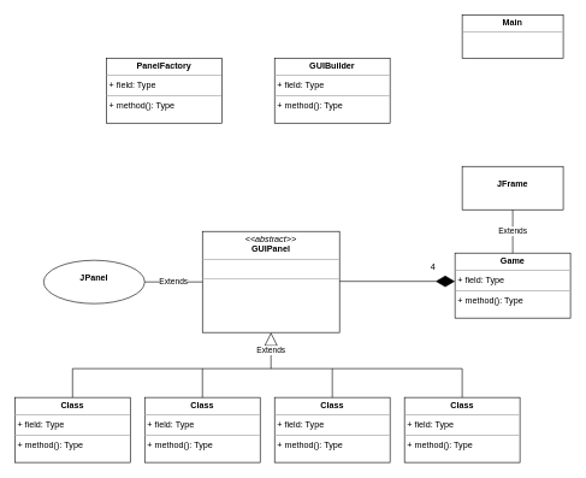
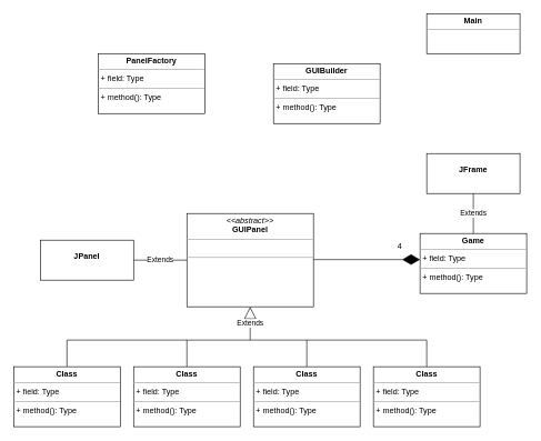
  <mxCell id="0" />
  <mxCell id="1" parent="0" />
  <mxCell id="2" value="&lt;p style=&quot;margin: 0px ; margin-top: 4px ; text-align: center&quot;&gt;&lt;i&gt;&amp;lt;&amp;lt;abstract&amp;gt;&amp;gt;&lt;/i&gt;&lt;br&gt;&lt;b&gt;GUIPanel&lt;/b&gt;&lt;/p&gt;&lt;hr size=&quot;1&quot;&gt;&lt;p style=&quot;margin: 0px ; margin-left: 4px&quot;&gt;&lt;br&gt;&lt;/p&gt;&lt;hr size=&quot;1&quot;&gt;&lt;p style=&quot;margin: 0px ; margin-left: 4px&quot;&gt;&lt;br&gt;&lt;/p&gt;" style="verticalAlign=top;align=left;overflow=fill;fontSize=12;fontFamily=Helvetica;html=1;" parent="1" vertex="1"><mxGeometry x="280" y="320" width="190" height="140" as="geometry" /></mxCell>
- <mxCell id="3" value="&lt;p style=&quot;margin: 0px ; margin-top: 4px ; text-align: center&quot;&gt;&lt;br&gt;&lt;b&gt;JPanel&lt;/b&gt;&lt;/p&gt;" style="ellipse;verticalAlign=top;align=left;overflow=fill;fontSize=12;fontFamily=Helvetica;html=1;" vertex="1" parent="1"><mxGeometry x="60" y="360" width="140" height="60" as="geometry" /></mxCell>
+ <mxCell id="3" value="&lt;p style=&quot;margin: 0px ; margin-top: 4px ; text-align: center&quot;&gt;&lt;br&gt;&lt;b&gt;JPanel&lt;/b&gt;&lt;/p&gt;" style="verticalAlign=top;align=left;overflow=fill;fontSize=12;fontFamily=Helvetica;html=1;" vertex="1" parent="1"><mxGeometry x="60" y="360" width="140" height="60" as="geometry" /></mxCell>
  <mxCell id="4" value="&lt;p style=&quot;margin:0px;margin-top:4px;text-align:center;&quot;&gt;&lt;b&gt;Class&lt;/b&gt;&lt;/p&gt;&lt;hr size=&quot;1&quot;/&gt;&lt;p style=&quot;margin:0px;margin-left:4px;&quot;&gt;+ field: Type&lt;/p&gt;&lt;hr size=&quot;1&quot;/&gt;&lt;p style=&quot;margin:0px;margin-left:4px;&quot;&gt;+ method(): Type&lt;/p&gt;" style="verticalAlign=top;align=left;overflow=fill;fontSize=12;fontFamily=Helvetica;html=1;" vertex="1" parent="1"><mxGeometry x="20" y="550" width="160" height="90" as="geometry" /></mxCell>
  <mxCell id="5" value="&lt;p style=&quot;margin:0px;margin-top:4px;text-align:center;&quot;&gt;&lt;b&gt;Class&lt;/b&gt;&lt;/p&gt;&lt;hr size=&quot;1&quot;/&gt;&lt;p style=&quot;margin:0px;margin-left:4px;&quot;&gt;+ field: Type&lt;/p&gt;&lt;hr size=&quot;1&quot;/&gt;&lt;p style=&quot;margin:0px;margin-left:4px;&quot;&gt;+ method(): Type&lt;/p&gt;" style="verticalAlign=top;align=left;overflow=fill;fontSize=12;fontFamily=Helvetica;html=1;" vertex="1" parent="1"><mxGeometry x="200" y="550" width="160" height="90" as="geometry" /></mxCell>
  <mxCell id="6" value="&lt;p style=&quot;margin:0px;margin-top:4px;text-align:center;&quot;&gt;&lt;b&gt;Class&lt;/b&gt;&lt;/p&gt;&lt;hr size=&quot;1&quot;/&gt;&lt;p style=&quot;margin:0px;margin-left:4px;&quot;&gt;+ field: Type&lt;/p&gt;&lt;hr size=&quot;1&quot;/&gt;&lt;p style=&quot;margin:0px;margin-left:4px;&quot;&gt;+ method(): Type&lt;/p&gt;" style="verticalAlign=top;align=left;overflow=fill;fontSize=12;fontFamily=Helvetica;html=1;" vertex="1" parent="1"><mxGeometry x="380" y="550" width="160" height="90" as="geometry" /></mxCell>
  <mxCell id="7" value="&lt;p style=&quot;margin:0px;margin-top:4px;text-align:center;&quot;&gt;&lt;b&gt;Class&lt;/b&gt;&lt;/p&gt;&lt;hr size=&quot;1&quot;/&gt;&lt;p style=&quot;margin:0px;margin-left:4px;&quot;&gt;+ field: Type&lt;/p&gt;&lt;hr size=&quot;1&quot;/&gt;&lt;p style=&quot;margin:0px;margin-left:4px;&quot;&gt;+ method(): Type&lt;/p&gt;" style="verticalAlign=top;align=left;overflow=fill;fontSize=12;fontFamily=Helvetica;html=1;" vertex="1" parent="1"><mxGeometry x="560" y="550" width="160" height="90" as="geometry" /></mxCell>
  <mxCell id="8" value="Extends" style="endArrow=block;endSize=16;endFill=0;html=1;entryX=0.5;entryY=1;entryDx=0;entryDy=0;" edge="1" parent="1" target="2"><mxGeometry width="160" relative="1" as="geometry"><mxPoint x="375" y="510" as="sourcePoint" /><mxPoint x="455" y="510" as="targetPoint" /><Array as="points"><mxPoint x="375" y="510" /></Array></mxGeometry></mxCell>
  <mxCell id="9" value="" style="endArrow=none;html=1;" edge="1" parent="1"><mxGeometry width="50" height="50" relative="1" as="geometry"><mxPoint x="100" y="550" as="sourcePoint" /><mxPoint x="100" y="510" as="targetPoint" /></mxGeometry></mxCell>
  <mxCell id="10" value="" style="endArrow=none;html=1;" edge="1" parent="1"><mxGeometry width="50" height="50" relative="1" as="geometry"><mxPoint x="100" y="510" as="sourcePoint" /><mxPoint x="380" y="510" as="targetPoint" /><Array as="points" /></mxGeometry></mxCell>
  <mxCell id="11" value="" style="endArrow=none;html=1;" edge="1" parent="1"><mxGeometry width="50" height="50" relative="1" as="geometry"><mxPoint x="280" y="550" as="sourcePoint" /><mxPoint x="280" y="510" as="targetPoint" /></mxGeometry></mxCell>
  <mxCell id="12" value="" style="endArrow=none;html=1;" edge="1" parent="1"><mxGeometry width="50" height="50" relative="1" as="geometry"><mxPoint x="640" y="550" as="sourcePoint" /><mxPoint x="640" y="510" as="targetPoint" /></mxGeometry></mxCell>
  <mxCell id="13" value="" style="endArrow=none;html=1;" edge="1" parent="1"><mxGeometry width="50" height="50" relative="1" as="geometry"><mxPoint x="640" y="510" as="sourcePoint" /><mxPoint x="380" y="510" as="targetPoint" /></mxGeometry></mxCell>
  <mxCell id="14" value="" style="endArrow=none;html=1;exitX=0.5;exitY=0;exitDx=0;exitDy=0;" edge="1" parent="1" source="6"><mxGeometry width="50" height="50" relative="1" as="geometry"><mxPoint x="390" y="460" as="sourcePoint" /><mxPoint x="460" y="510" as="targetPoint" /></mxGeometry></mxCell>
  <mxCell id="15" value="&lt;p style=&quot;margin: 0px ; margin-top: 4px ; text-align: center&quot;&gt;&lt;b&gt;Game&lt;/b&gt;&lt;/p&gt;&lt;hr size=&quot;1&quot;&gt;&lt;p style=&quot;margin: 0px ; margin-left: 4px&quot;&gt;+ field: Type&lt;/p&gt;&lt;hr size=&quot;1&quot;&gt;&lt;p style=&quot;margin: 0px ; margin-left: 4px&quot;&gt;+ method(): Type&lt;/p&gt;" style="verticalAlign=top;align=left;overflow=fill;fontSize=12;fontFamily=Helvetica;html=1;" vertex="1" parent="1"><mxGeometry x="630" y="350" width="160" height="90" as="geometry" /></mxCell>
  <mxCell id="16" value="&lt;p style=&quot;margin: 0px ; margin-top: 4px ; text-align: center&quot;&gt;&lt;br&gt;&lt;b&gt;JFrame&lt;/b&gt;&lt;/p&gt;" style="verticalAlign=top;align=left;overflow=fill;fontSize=12;fontFamily=Helvetica;html=1;" vertex="1" parent="1"><mxGeometry x="640" y="230" width="140" height="60" as="geometry" /></mxCell>
  <mxCell id="17" value="" style="endArrow=diamondThin;endFill=1;endSize=24;html=1;" edge="1" parent="1"><mxGeometry width="160" relative="1" as="geometry"><mxPoint x="470" y="389.17" as="sourcePoint" /><mxPoint x="630" y="389.17" as="targetPoint" /></mxGeometry></mxCell>
  <mxCell id="18" value="4" style="text;html=1;strokeColor=none;fillColor=none;align=center;verticalAlign=middle;whiteSpace=wrap;rounded=0;" vertex="1" parent="1"><mxGeometry x="580" y="360" width="40" height="20" as="geometry" /></mxCell>
  <mxCell id="19" value="Extends" style="endArrow=none;endSize=16;endFill=0;html=1;exitX=0.5;exitY=0;exitDx=0;exitDy=0;entryX=0.5;entryY=1;entryDx=0;entryDy=0;" edge="1" parent="1" source="15" target="16"><mxGeometry width="160" relative="1" as="geometry"><mxPoint x="540" y="300" as="sourcePoint" /><mxPoint x="700" y="300" as="targetPoint" /></mxGeometry></mxCell>
  <mxCell id="20" value="Extends" style="endArrow=none;endSize=16;endFill=0;html=1;exitX=0;exitY=0.5;exitDx=0;exitDy=0;entryX=1;entryY=0.5;entryDx=0;entryDy=0;" edge="1" parent="1" source="2" target="3"><mxGeometry width="160" relative="1" as="geometry"><mxPoint x="327" y="440" as="sourcePoint" /><mxPoint x="487" y="440" as="targetPoint" /></mxGeometry></mxCell>
  <mxCell id="21" value="&lt;p style=&quot;margin: 0px ; margin-top: 4px ; text-align: center&quot;&gt;&lt;b&gt;PanelFactory&lt;/b&gt;&lt;/p&gt;&lt;hr size=&quot;1&quot;&gt;&lt;p style=&quot;margin: 0px ; margin-left: 4px&quot;&gt;+ field: Type&lt;/p&gt;&lt;hr size=&quot;1&quot;&gt;&lt;p style=&quot;margin: 0px ; margin-left: 4px&quot;&gt;+ method(): Type&lt;/p&gt;" style="verticalAlign=top;align=left;overflow=fill;fontSize=12;fontFamily=Helvetica;html=1;" vertex="1" parent="1"><mxGeometry x="147" y="80" width="160" height="90" as="geometry" /></mxCell>
- <mxCell id="22" value="&lt;p style=&quot;margin: 0px ; margin-top: 4px ; text-align: center&quot;&gt;&lt;b&gt;GUIBuilder&lt;/b&gt;&lt;/p&gt;&lt;hr size=&quot;1&quot;&gt;&lt;p style=&quot;margin: 0px ; margin-left: 4px&quot;&gt;+ field: Type&lt;/p&gt;&lt;hr size=&quot;1&quot;&gt;&lt;p style=&quot;margin: 0px ; margin-left: 4px&quot;&gt;+ method(): Type&lt;/p&gt;" style="verticalAlign=top;align=left;overflow=fill;fontSize=12;fontFamily=Helvetica;html=1;" vertex="1" parent="1"><mxGeometry x="380" y="80" width="160" height="90" as="geometry" /></mxCell>
+ <mxCell id="22" value="&lt;p style=&quot;margin: 0px ; margin-top: 4px ; text-align: center&quot;&gt;&lt;b&gt;GUIBuilder&lt;/b&gt;&lt;/p&gt;&lt;hr size=&quot;1&quot;&gt;&lt;p style=&quot;margin: 0px ; margin-left: 4px&quot;&gt;+ field: Type&lt;/p&gt;&lt;hr size=&quot;1&quot;&gt;&lt;p style=&quot;margin: 0px ; margin-left: 4px&quot;&gt;+ method(): Type&lt;/p&gt;" style="verticalAlign=top;align=left;overflow=fill;fontSize=12;fontFamily=Helvetica;html=1;" vertex="1" parent="1"><mxGeometry x="410" y="95" width="160" height="90" as="geometry" /></mxCell>
  <mxCell id="23" value="&lt;p style=&quot;margin: 0px ; margin-top: 4px ; text-align: center&quot;&gt;&lt;b&gt;Main&lt;/b&gt;&lt;/p&gt;&lt;hr size=&quot;1&quot;&gt;&lt;div style=&quot;height: 2px&quot;&gt;&lt;/div&gt;" style="verticalAlign=top;align=left;overflow=fill;fontSize=12;fontFamily=Helvetica;html=1;" vertex="1" parent="1"><mxGeometry x="640" y="20" width="140" height="60" as="geometry" /></mxCell>
